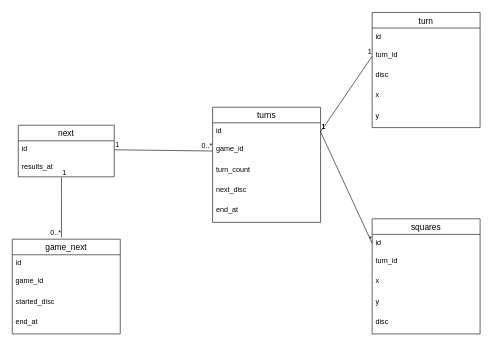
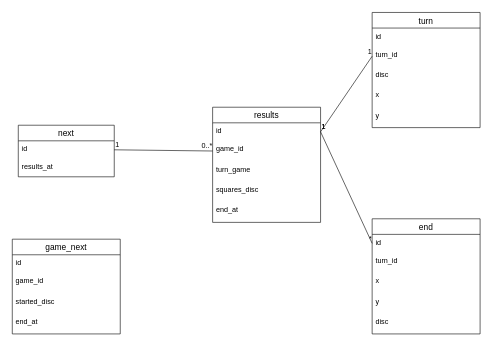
  <mxCell id="0" />
  <mxCell id="1" parent="0" />
  <mxCell id="2" value="next" style="swimlane;fontStyle=0;childLayout=stackLayout;horizontal=1;startSize=26;horizontalStack=0;resizeParent=1;resizeParentMax=0;resizeLast=0;collapsible=1;marginBottom=0;align=center;fontSize=14;" parent="1" vertex="1"><mxGeometry y="208" width="160" height="86" as="geometry" x="30" /></mxCell>
  <mxCell id="3" value="id" style="text;strokeColor=none;fillColor=none;spacingLeft=4;spacingRight=4;overflow=hidden;rotatable=0;points=[[0,0.5],[1,0.5]];portConstraint=eastwest;fontSize=12;" parent="2" vertex="1"><mxGeometry y="26" width="160" height="30" as="geometry" /></mxCell>
  <mxCell id="4" value="results_at" style="text;strokeColor=none;fillColor=none;spacingLeft=4;spacingRight=4;overflow=hidden;rotatable=0;points=[[0,0.5],[1,0.5]];portConstraint=eastwest;fontSize=12;" parent="2" vertex="1"><mxGeometry y="56" width="160" height="30" as="geometry" /></mxCell>
- <mxCell id="5" value="turns" style="swimlane;fontStyle=0;childLayout=stackLayout;horizontal=1;startSize=26;horizontalStack=0;resizeParent=1;resizeParentMax=0;resizeLast=0;collapsible=1;marginBottom=0;align=center;fontSize=14;" parent="1" vertex="1"><mxGeometry x="354" y="178" width="180" height="192" as="geometry"><mxRectangle x="110" y="410" width="70" height="30" as="alternateBounds" /></mxGeometry></mxCell>
+ <mxCell id="5" value="results" style="swimlane;fontStyle=0;childLayout=stackLayout;horizontal=1;startSize=26;horizontalStack=0;resizeParent=1;resizeParentMax=0;resizeLast=0;collapsible=1;marginBottom=0;align=center;fontSize=14;" parent="1" vertex="1"><mxGeometry x="354" y="178" width="180" height="192" as="geometry"><mxRectangle x="110" y="410" width="70" height="30" as="alternateBounds" /></mxGeometry></mxCell>
  <mxCell id="6" value="id" style="text;strokeColor=none;fillColor=none;spacingLeft=4;spacingRight=4;overflow=hidden;rotatable=0;points=[[0,0.5],[1,0.5]];portConstraint=eastwest;fontSize=12;" parent="5" vertex="1"><mxGeometry y="26" width="180" height="30" as="geometry" /></mxCell>
  <mxCell id="7" value="game_id" style="text;strokeColor=none;fillColor=none;spacingLeft=4;spacingRight=4;overflow=hidden;rotatable=0;points=[[0,0.5],[1,0.5]];portConstraint=eastwest;fontSize=12;" parent="5" vertex="1"><mxGeometry y="56" width="180" height="34" as="geometry" /></mxCell>
- <mxCell id="8" value="turn_count" style="text;strokeColor=none;fillColor=none;spacingLeft=4;spacingRight=4;overflow=hidden;rotatable=0;points=[[0,0.5],[1,0.5]];portConstraint=eastwest;fontSize=12;" parent="5" vertex="1"><mxGeometry y="90" width="180" height="34" as="geometry" /></mxCell>
- <mxCell id="9" value="next_disc" style="text;strokeColor=none;fillColor=none;spacingLeft=4;spacingRight=4;overflow=hidden;rotatable=0;points=[[0,0.5],[1,0.5]];portConstraint=eastwest;fontSize=12;" parent="5" vertex="1"><mxGeometry y="124" width="180" height="34" as="geometry" /></mxCell>
+ <mxCell id="8" value="turn_game" style="text;strokeColor=none;fillColor=none;spacingLeft=4;spacingRight=4;overflow=hidden;rotatable=0;points=[[0,0.5],[1,0.5]];portConstraint=eastwest;fontSize=12;" parent="5" vertex="1"><mxGeometry y="90" width="180" height="34" as="geometry" /></mxCell>
+ <mxCell id="9" value="squares_disc" style="text;strokeColor=none;fillColor=none;spacingLeft=4;spacingRight=4;overflow=hidden;rotatable=0;points=[[0,0.5],[1,0.5]];portConstraint=eastwest;fontSize=12;" parent="5" vertex="1"><mxGeometry y="124" width="180" height="34" as="geometry" /></mxCell>
  <mxCell id="10" value="end_at" style="text;strokeColor=none;fillColor=none;spacingLeft=4;spacingRight=4;overflow=hidden;rotatable=0;points=[[0,0.5],[1,0.5]];portConstraint=eastwest;fontSize=12;" parent="5" vertex="1"><mxGeometry y="158" width="180" height="34" as="geometry" /></mxCell>
  <mxCell id="11" value="" style="endArrow=none;html=1;rounded=0;exitX=1;exitY=0.5;exitDx=0;exitDy=0;entryX=0;entryY=0.5;entryDx=0;entryDy=0;" parent="1" source="3" target="7" edge="1"><mxGeometry relative="1" as="geometry"><mxPoint x="220" y="378" as="sourcePoint" /><mxPoint x="370" y="378" as="targetPoint" /></mxGeometry></mxCell>
  <mxCell id="12" value="1" style="resizable=0;html=1;align=left;verticalAlign=bottom;" parent="11" connectable="0" vertex="1"><mxGeometry x="-1" relative="1" as="geometry" /></mxCell>
  <mxCell id="13" value="0..*" style="resizable=0;html=1;align=right;verticalAlign=bottom;" parent="11" connectable="0" vertex="1"><mxGeometry x="1" relative="1" as="geometry" /></mxCell>
  <mxCell id="14" value="game_next" style="swimlane;fontStyle=0;childLayout=stackLayout;horizontal=1;startSize=26;horizontalStack=0;resizeParent=1;resizeParentMax=0;resizeLast=0;collapsible=1;marginBottom=0;align=center;fontSize=14;" parent="1" vertex="1"><mxGeometry x="20" y="398" width="180" height="158" as="geometry"><mxRectangle x="110" y="410" width="70" height="30" as="alternateBounds" /></mxGeometry></mxCell>
  <mxCell id="15" value="id" style="text;strokeColor=none;fillColor=none;spacingLeft=4;spacingRight=4;overflow=hidden;rotatable=0;points=[[0,0.5],[1,0.5]];portConstraint=eastwest;fontSize=12;" parent="14" vertex="1"><mxGeometry y="26" width="180" height="30" as="geometry" /></mxCell>
  <mxCell id="16" value="game_id" style="text;strokeColor=none;fillColor=none;spacingLeft=4;spacingRight=4;overflow=hidden;rotatable=0;points=[[0,0.5],[1,0.5]];portConstraint=eastwest;fontSize=12;" parent="14" vertex="1"><mxGeometry y="56" width="180" height="34" as="geometry" /></mxCell>
  <mxCell id="17" value="started_disc" style="text;strokeColor=none;fillColor=none;spacingLeft=4;spacingRight=4;overflow=hidden;rotatable=0;points=[[0,0.5],[1,0.5]];portConstraint=eastwest;fontSize=12;" parent="14" vertex="1"><mxGeometry y="90" width="180" height="34" as="geometry" /></mxCell>
  <mxCell id="18" value="end_at" style="text;strokeColor=none;fillColor=none;spacingLeft=4;spacingRight=4;overflow=hidden;rotatable=0;points=[[0,0.5],[1,0.5]];portConstraint=eastwest;fontSize=12;" parent="14" vertex="1"><mxGeometry y="124" width="180" height="34" as="geometry" /></mxCell>
- <mxCell id="19" value="" style="endArrow=none;html=1;rounded=0;exitX=0.45;exitY=1.033;exitDx=0;exitDy=0;entryX=0.456;entryY=-0.019;entryDx=0;entryDy=0;exitPerimeter=0;entryPerimeter=0;" parent="1" source="4" target="14" edge="1"><mxGeometry relative="1" as="geometry"><mxPoint x="200" y="259" as="sourcePoint" /><mxPoint x="364" y="261" as="targetPoint" /></mxGeometry></mxCell>
- <mxCell id="20" value="1" style="resizable=0;html=1;align=left;verticalAlign=bottom;" parent="19" connectable="0" vertex="1"><mxGeometry x="-1" relative="1" as="geometry" /></mxCell>
- <mxCell id="21" value="0..*" style="resizable=0;html=1;align=right;verticalAlign=bottom;" parent="19" connectable="0" vertex="1"><mxGeometry x="1" relative="1" as="geometry" /></mxCell>
  <mxCell id="22" value="turn" style="swimlane;fontStyle=0;childLayout=stackLayout;horizontal=1;startSize=26;horizontalStack=0;resizeParent=1;resizeParentMax=0;resizeLast=0;collapsible=1;marginBottom=0;align=center;fontSize=14;" parent="1" vertex="1"><mxGeometry x="620" y="20" width="180" height="192" as="geometry"><mxRectangle x="110" y="410" width="70" height="30" as="alternateBounds" /></mxGeometry></mxCell>
  <mxCell id="23" value="id" style="text;strokeColor=none;fillColor=none;spacingLeft=4;spacingRight=4;overflow=hidden;rotatable=0;points=[[0,0.5],[1,0.5]];portConstraint=eastwest;fontSize=12;" parent="22" vertex="1"><mxGeometry y="26" width="180" height="30" as="geometry" /></mxCell>
  <mxCell id="24" value="turn_id" style="text;strokeColor=none;fillColor=none;spacingLeft=4;spacingRight=4;overflow=hidden;rotatable=0;points=[[0,0.5],[1,0.5]];portConstraint=eastwest;fontSize=12;" parent="22" vertex="1"><mxGeometry y="56" width="180" height="34" as="geometry" /></mxCell>
  <mxCell id="25" value="disc" style="text;strokeColor=none;fillColor=none;spacingLeft=4;spacingRight=4;overflow=hidden;rotatable=0;points=[[0,0.5],[1,0.5]];portConstraint=eastwest;fontSize=12;" parent="22" vertex="1"><mxGeometry y="90" width="180" height="34" as="geometry" /></mxCell>
  <mxCell id="26" value="x" style="text;strokeColor=none;fillColor=none;spacingLeft=4;spacingRight=4;overflow=hidden;rotatable=0;points=[[0,0.5],[1,0.5]];portConstraint=eastwest;fontSize=12;" parent="22" vertex="1"><mxGeometry y="124" width="180" height="34" as="geometry" /></mxCell>
  <mxCell id="27" value="y" style="text;strokeColor=none;fillColor=none;spacingLeft=4;spacingRight=4;overflow=hidden;rotatable=0;points=[[0,0.5],[1,0.5]];portConstraint=eastwest;fontSize=12;" parent="22" vertex="1"><mxGeometry y="158" width="180" height="34" as="geometry" /></mxCell>
- <mxCell id="28" value="squares" style="swimlane;fontStyle=0;childLayout=stackLayout;horizontal=1;startSize=26;horizontalStack=0;resizeParent=1;resizeParentMax=0;resizeLast=0;collapsible=1;marginBottom=0;align=center;fontSize=14;" parent="1" vertex="1"><mxGeometry x="620" y="364" width="180" height="192" as="geometry"><mxRectangle x="110" y="410" width="70" height="30" as="alternateBounds" /></mxGeometry></mxCell>
+ <mxCell id="28" value="end" style="swimlane;fontStyle=0;childLayout=stackLayout;horizontal=1;startSize=26;horizontalStack=0;resizeParent=1;resizeParentMax=0;resizeLast=0;collapsible=1;marginBottom=0;align=center;fontSize=14;" parent="1" vertex="1"><mxGeometry x="620" y="364" width="180" height="192" as="geometry"><mxRectangle x="110" y="410" width="70" height="30" as="alternateBounds" /></mxGeometry></mxCell>
  <mxCell id="29" value="id" style="text;strokeColor=none;fillColor=none;spacingLeft=4;spacingRight=4;overflow=hidden;rotatable=0;points=[[0,0.5],[1,0.5]];portConstraint=eastwest;fontSize=12;" parent="28" vertex="1"><mxGeometry y="26" width="180" height="30" as="geometry" /></mxCell>
  <mxCell id="30" value="turn_id" style="text;strokeColor=none;fillColor=none;spacingLeft=4;spacingRight=4;overflow=hidden;rotatable=0;points=[[0,0.5],[1,0.5]];portConstraint=eastwest;fontSize=12;" parent="28" vertex="1"><mxGeometry y="56" width="180" height="34" as="geometry" /></mxCell>
  <mxCell id="31" value="x" style="text;strokeColor=none;fillColor=none;spacingLeft=4;spacingRight=4;overflow=hidden;rotatable=0;points=[[0,0.5],[1,0.5]];portConstraint=eastwest;fontSize=12;" parent="28" vertex="1"><mxGeometry y="90" width="180" height="34" as="geometry" /></mxCell>
  <mxCell id="32" value="y" style="text;strokeColor=none;fillColor=none;spacingLeft=4;spacingRight=4;overflow=hidden;rotatable=0;points=[[0,0.5],[1,0.5]];portConstraint=eastwest;fontSize=12;" parent="28" vertex="1"><mxGeometry y="124" width="180" height="34" as="geometry" /></mxCell>
  <mxCell id="33" value="disc" style="text;strokeColor=none;fillColor=none;spacingLeft=4;spacingRight=4;overflow=hidden;rotatable=0;points=[[0,0.5],[1,0.5]];portConstraint=eastwest;fontSize=12;" parent="28" vertex="1"><mxGeometry y="158" width="180" height="34" as="geometry" /></mxCell>
  <mxCell id="34" value="" style="endArrow=none;html=1;rounded=0;exitX=1;exitY=0.5;exitDx=0;exitDy=0;entryX=0;entryY=0.5;entryDx=0;entryDy=0;" parent="1" source="6" target="24" edge="1"><mxGeometry relative="1" as="geometry"><mxPoint x="560" y="268" as="sourcePoint" /><mxPoint x="724" y="270" as="targetPoint" /></mxGeometry></mxCell>
  <mxCell id="35" value="1" style="resizable=0;html=1;align=left;verticalAlign=bottom;" parent="34" connectable="0" vertex="1"><mxGeometry x="-1" relative="1" as="geometry" /></mxCell>
  <mxCell id="36" value="1" style="resizable=0;html=1;align=right;verticalAlign=bottom;" parent="34" connectable="0" vertex="1"><mxGeometry x="1" relative="1" as="geometry" /></mxCell>
  <mxCell id="37" value="" style="endArrow=none;html=1;rounded=0;exitX=1;exitY=0.5;exitDx=0;exitDy=0;entryX=0;entryY=0.5;entryDx=0;entryDy=0;" parent="1" source="6" target="29" edge="1"><mxGeometry relative="1" as="geometry"><mxPoint x="210" y="269" as="sourcePoint" /><mxPoint x="374" y="271" as="targetPoint" /></mxGeometry></mxCell>
  <mxCell id="38" value="1" style="resizable=0;html=1;align=left;verticalAlign=bottom;" parent="37" connectable="0" vertex="1"><mxGeometry x="-1" relative="1" as="geometry" /></mxCell>
  <mxCell id="39" value="*" style="resizable=0;html=1;align=right;verticalAlign=bottom;" parent="37" connectable="0" vertex="1"><mxGeometry x="1" relative="1" as="geometry" /></mxCell>
